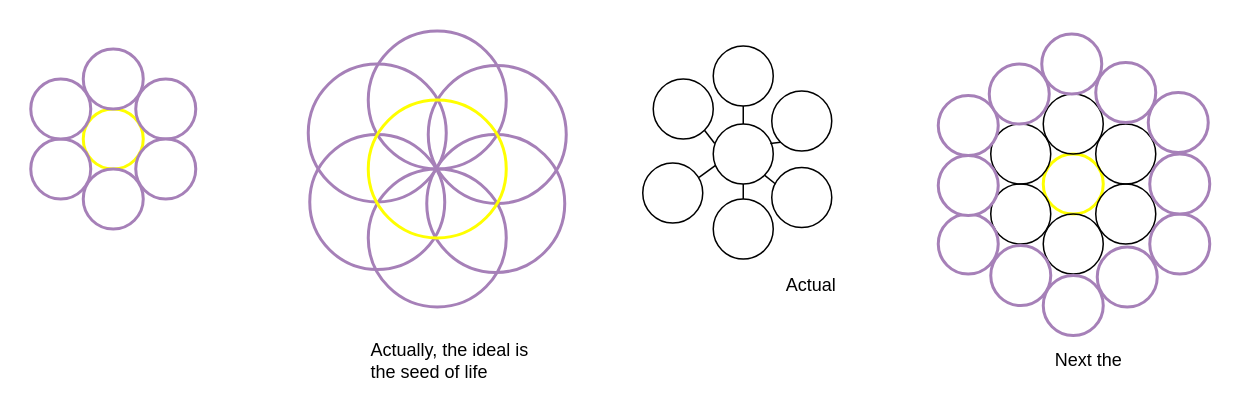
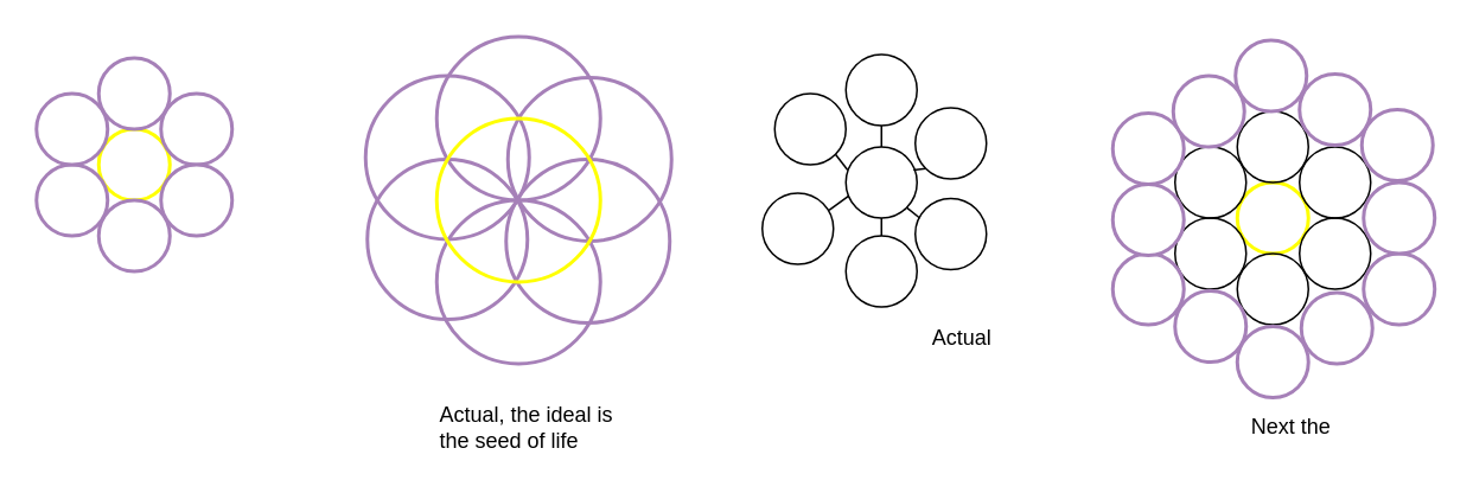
  <mxCell id="0" />
  <mxCell id="1" value="1st circle" parent="0" />
  <mxCell id="2" value="" style="group;strokeWidth=2;fillColor=default;" parent="1" vertex="1" connectable="0"><mxGeometry x="20" y="32" width="110" height="120" as="geometry" /></mxCell>
  <mxCell id="3" value="" style="ellipse;whiteSpace=wrap;html=1;aspect=fixed;fillColor=default;strokeColor=#FFFF00;strokeWidth=2;" parent="2" vertex="1"><mxGeometry x="35" y="40" width="40" height="40" as="geometry" /></mxCell>
  <mxCell id="4" value="" style="ellipse;whiteSpace=wrap;html=1;aspect=fixed;fillColor=default;strokeColor=#A680B8;strokeWidth=2;" parent="2" vertex="1"><mxGeometry x="35" y="80" width="40" height="40" as="geometry" /></mxCell>
  <mxCell id="5" value="" style="ellipse;whiteSpace=wrap;html=1;aspect=fixed;fillColor=default;strokeColor=#A680B8;strokeWidth=2;" parent="2" vertex="1"><mxGeometry x="70" y="20" width="40" height="40" as="geometry" /></mxCell>
  <mxCell id="6" value="" style="ellipse;whiteSpace=wrap;html=1;aspect=fixed;fillColor=default;strokeColor=#A680B8;strokeWidth=2;" parent="2" vertex="1"><mxGeometry x="70" y="60" width="40" height="40" as="geometry" /></mxCell>
  <mxCell id="7" value="" style="ellipse;whiteSpace=wrap;html=1;aspect=fixed;fillColor=default;strokeColor=#A680B8;strokeWidth=2;" parent="2" vertex="1"><mxGeometry y="60" width="40" height="40" as="geometry" /></mxCell>
  <mxCell id="8" value="" style="ellipse;whiteSpace=wrap;html=1;aspect=fixed;fillColor=default;strokeColor=#A680B8;strokeWidth=2;" parent="2" vertex="1"><mxGeometry y="20" width="40" height="40" as="geometry" /></mxCell>
  <mxCell id="9" value="" style="ellipse;whiteSpace=wrap;html=1;aspect=fixed;fillColor=default;strokeColor=#A680B8;strokeWidth=2;" parent="2" vertex="1"><mxGeometry x="35" width="40" height="40" as="geometry" /></mxCell>
  <mxCell id="10" value="" style="group" parent="1" vertex="1" connectable="0"><mxGeometry x="428" y="30" width="126" height="142" as="geometry" /></mxCell>
  <mxCell id="11" value="" style="ellipse;whiteSpace=wrap;html=1;aspect=fixed;fillColor=none;" parent="10" vertex="1"><mxGeometry y="78" width="40" height="40" as="geometry" /></mxCell>
  <mxCell id="12" value="" style="ellipse;whiteSpace=wrap;html=1;aspect=fixed;fillColor=none;" parent="10" vertex="1"><mxGeometry x="7" y="22" width="40" height="40" as="geometry" /></mxCell>
  <mxCell id="13" value="" style="ellipse;whiteSpace=wrap;html=1;aspect=fixed;fillColor=none;" parent="10" vertex="1"><mxGeometry x="47" y="102" width="40" height="40" as="geometry" /></mxCell>
  <mxCell id="14" value="" style="ellipse;whiteSpace=wrap;html=1;aspect=fixed;fillColor=none;" parent="10" vertex="1"><mxGeometry x="86" y="81" width="40" height="40" as="geometry" /></mxCell>
  <mxCell id="15" value="" style="ellipse;whiteSpace=wrap;html=1;aspect=fixed;fillColor=none;" parent="10" vertex="1"><mxGeometry x="86" y="30" width="40" height="40" as="geometry" /></mxCell>
  <mxCell id="16" value="" style="ellipse;whiteSpace=wrap;html=1;aspect=fixed;fillColor=none;" parent="10" vertex="1"><mxGeometry x="47" y="52" width="40" height="40" as="geometry" /></mxCell>
  <mxCell id="17" value="" style="ellipse;whiteSpace=wrap;html=1;aspect=fixed;fillColor=none;" parent="10" vertex="1"><mxGeometry x="47" width="40" height="40" as="geometry" /></mxCell>
  <mxCell id="18" value="" style="endArrow=none;html=1;rounded=0;exitX=0.5;exitY=0;exitDx=0;exitDy=0;entryX=0.5;entryY=1;entryDx=0;entryDy=0;" parent="10" source="13" target="16" edge="1"><mxGeometry width="50" height="50" relative="1" as="geometry"><mxPoint x="7" y="242" as="sourcePoint" /><mxPoint x="57" y="192" as="targetPoint" /></mxGeometry></mxCell>
  <mxCell id="19" value="" style="endArrow=none;html=1;rounded=0;entryX=0.938;entryY=0.238;entryDx=0;entryDy=0;entryPerimeter=0;exitX=0.038;exitY=0.688;exitDx=0;exitDy=0;exitPerimeter=0;" parent="10" source="16" target="11" edge="1"><mxGeometry width="50" height="50" relative="1" as="geometry"><mxPoint x="7" y="242" as="sourcePoint" /><mxPoint x="57" y="192" as="targetPoint" /></mxGeometry></mxCell>
  <mxCell id="20" value="" style="endArrow=none;html=1;rounded=0;entryX=1;entryY=1;entryDx=0;entryDy=0;exitX=0.025;exitY=0.325;exitDx=0;exitDy=0;exitPerimeter=0;" parent="10" source="16" target="12" edge="1"><mxGeometry width="50" height="50" relative="1" as="geometry"><mxPoint x="34" y="59" as="sourcePoint" /><mxPoint x="22" y="51" as="targetPoint" /></mxGeometry></mxCell>
  <mxCell id="21" value="" style="endArrow=none;html=1;rounded=0;entryX=0;entryY=1;entryDx=0;entryDy=0;exitX=0.95;exitY=0.325;exitDx=0;exitDy=0;exitPerimeter=0;" parent="10" source="16" target="15" edge="1"><mxGeometry width="50" height="50" relative="1" as="geometry"><mxPoint x="102" y="61" as="sourcePoint" /><mxPoint x="113.04" y="54" as="targetPoint" /></mxGeometry></mxCell>
  <mxCell id="22" value="" style="endArrow=none;html=1;rounded=0;exitX=1;exitY=1;exitDx=0;exitDy=0;entryX=0.063;entryY=0.275;entryDx=0;entryDy=0;entryPerimeter=0;" parent="10" source="16" target="14" edge="1"><mxGeometry width="50" height="50" relative="1" as="geometry"><mxPoint x="227" y="250" as="sourcePoint" /><mxPoint x="277" y="200" as="targetPoint" /></mxGeometry></mxCell>
  <mxCell id="23" value="" style="endArrow=none;html=1;rounded=0;exitX=0.5;exitY=1;exitDx=0;exitDy=0;entryX=0.5;entryY=0;entryDx=0;entryDy=0;" parent="10" source="17" target="16" edge="1"><mxGeometry width="50" height="50" relative="1" as="geometry"><mxPoint x="227" y="210" as="sourcePoint" /><mxPoint x="277" y="160" as="targetPoint" /></mxGeometry></mxCell>
  <mxCell id="24" value="" style="group" parent="1" vertex="1" connectable="0"><mxGeometry x="625" y="22" width="181" height="201" as="geometry" /></mxCell>
  <mxCell id="25" value="" style="group" parent="24" vertex="1" connectable="0"><mxGeometry x="35" y="40" width="110" height="120" as="geometry" /></mxCell>
  <mxCell id="26" value="" style="ellipse;whiteSpace=wrap;html=1;aspect=fixed;fillColor=default;strokeColor=#FFFF00;strokeWidth=2;" parent="25" vertex="1"><mxGeometry x="35" y="40" width="40" height="40" as="geometry" /></mxCell>
  <mxCell id="27" value="" style="ellipse;whiteSpace=wrap;html=1;aspect=fixed;fillColor=none;" parent="25" vertex="1"><mxGeometry x="35" y="80" width="40" height="40" as="geometry" /></mxCell>
  <mxCell id="28" value="" style="ellipse;whiteSpace=wrap;html=1;aspect=fixed;fillColor=none;" parent="25" vertex="1"><mxGeometry x="70" y="20" width="40" height="40" as="geometry" /></mxCell>
  <mxCell id="29" value="" style="ellipse;whiteSpace=wrap;html=1;aspect=fixed;fillColor=none;" parent="25" vertex="1"><mxGeometry x="70" y="60" width="40" height="40" as="geometry" /></mxCell>
  <mxCell id="30" value="" style="ellipse;whiteSpace=wrap;html=1;aspect=fixed;fillColor=none;" parent="25" vertex="1"><mxGeometry y="60" width="40" height="40" as="geometry" /></mxCell>
  <mxCell id="31" value="" style="ellipse;whiteSpace=wrap;html=1;aspect=fixed;fillColor=none;" parent="25" vertex="1"><mxGeometry y="20" width="40" height="40" as="geometry" /></mxCell>
  <mxCell id="32" value="" style="ellipse;whiteSpace=wrap;html=1;aspect=fixed;fillColor=none;" parent="25" vertex="1"><mxGeometry x="35" width="40" height="40" as="geometry" /></mxCell>
  <mxCell id="33" value="" style="ellipse;whiteSpace=wrap;html=1;aspect=fixed;fillColor=default;strokeColor=#A680B8;strokeWidth=2;" parent="24" vertex="1"><mxGeometry y="120" width="40" height="40" as="geometry" /></mxCell>
  <mxCell id="34" value="" style="ellipse;whiteSpace=wrap;html=1;aspect=fixed;fillColor=default;strokeColor=#A680B8;strokeWidth=2;" parent="24" vertex="1"><mxGeometry x="35" y="141" width="40" height="40" as="geometry" /></mxCell>
  <mxCell id="35" value="" style="ellipse;whiteSpace=wrap;html=1;aspect=fixed;fillColor=default;strokeColor=#A680B8;strokeWidth=2;" parent="24" vertex="1"><mxGeometry x="70" y="161" width="40" height="40" as="geometry" /></mxCell>
  <mxCell id="36" value="" style="ellipse;whiteSpace=wrap;html=1;aspect=fixed;fillColor=default;strokeColor=#A680B8;strokeWidth=2;" parent="24" vertex="1"><mxGeometry x="106" y="142" width="40" height="40" as="geometry" /></mxCell>
  <mxCell id="37" value="" style="ellipse;whiteSpace=wrap;html=1;aspect=fixed;fillColor=default;strokeColor=#A680B8;strokeWidth=2;" parent="24" vertex="1"><mxGeometry x="141" y="120" width="40" height="40" as="geometry" /></mxCell>
  <mxCell id="38" value="" style="ellipse;whiteSpace=wrap;html=1;aspect=fixed;fillColor=default;strokeColor=#A680B8;strokeWidth=2;" parent="24" vertex="1"><mxGeometry y="81" width="40" height="40" as="geometry" /></mxCell>
  <mxCell id="39" value="" style="ellipse;whiteSpace=wrap;html=1;aspect=fixed;fillColor=default;strokeColor=#A680B8;strokeWidth=2;" parent="24" vertex="1"><mxGeometry y="41" width="40" height="40" as="geometry" /></mxCell>
  <mxCell id="40" value="" style="ellipse;whiteSpace=wrap;html=1;aspect=fixed;fillColor=default;strokeColor=#A680B8;strokeWidth=2;" parent="24" vertex="1"><mxGeometry x="34" y="20" width="40" height="40" as="geometry" /></mxCell>
  <mxCell id="41" value="" style="ellipse;whiteSpace=wrap;html=1;aspect=fixed;fillColor=default;strokeColor=#A680B8;strokeWidth=2;" parent="24" vertex="1"><mxGeometry x="69" width="40" height="40" as="geometry" /></mxCell>
  <mxCell id="42" value="" style="ellipse;whiteSpace=wrap;html=1;aspect=fixed;fillColor=default;strokeColor=#A680B8;strokeWidth=2;" parent="24" vertex="1"><mxGeometry x="141" y="80" width="40" height="40" as="geometry" /></mxCell>
  <mxCell id="43" value="" style="ellipse;whiteSpace=wrap;html=1;aspect=fixed;fillColor=default;strokeColor=#A680B8;strokeWidth=2;" parent="24" vertex="1"><mxGeometry x="140" y="39" width="40" height="40" as="geometry" /></mxCell>
  <mxCell id="44" value="" style="ellipse;whiteSpace=wrap;html=1;aspect=fixed;fillColor=default;strokeColor=#A680B8;strokeWidth=2;" parent="24" vertex="1"><mxGeometry x="105" y="19" width="40" height="40" as="geometry" /></mxCell>
  <mxCell id="45" value="Actual" style="text;html=1;align=center;verticalAlign=middle;resizable=0;points=[];autosize=1;strokeColor=none;fillColor=none;fontColor=#000000;" parent="1" vertex="1"><mxGeometry x="515" y="180" width="50" height="20" as="geometry" /></mxCell>
  <mxCell id="46" value="Next the&lt;br&gt;" style="text;html=1;align=center;verticalAlign=middle;resizable=0;points=[];autosize=1;strokeColor=none;fillColor=none;fontColor=#000000;" parent="1" vertex="1"><mxGeometry x="690" y="230" width="70" height="20" as="geometry" /></mxCell>
- <mxCell id="47" value="Actually, the ideal is&amp;nbsp;&lt;br&gt;the seed of life" style="text;html=1;align=left;verticalAlign=middle;resizable=0;points=[];autosize=1;strokeColor=none;fillColor=none;fontColor=#000000;" parent="1" vertex="1"><mxGeometry x="245" y="225" width="120" height="30" as="geometry" /></mxCell>
+ <mxCell id="47" value="Actual, the ideal is&amp;nbsp;&lt;br&gt;the seed of life" style="text;html=1;align=left;verticalAlign=middle;resizable=0;points=[];autosize=1;strokeColor=none;fillColor=none;fontColor=#000000;" parent="1" vertex="1"><mxGeometry x="245" y="225" width="120" height="30" as="geometry" /></mxCell>
  <mxCell id="48" value="2nd circle" parent="0" />
  <mxCell id="49" value="lines" style="" parent="0" />
  <mxCell id="50" value="" style="group" vertex="1" connectable="0" parent="49"><mxGeometry x="205" y="20" width="172" height="184" as="geometry" /></mxCell>
  <mxCell id="51" value="" style="ellipse;whiteSpace=wrap;html=1;fillColor=none;aspect=fixed;strokeColor=#A680B8;strokeWidth=2;" vertex="1" parent="50"><mxGeometry x="80" y="23" width="92" height="92" as="geometry" /></mxCell>
  <mxCell id="52" value="" style="ellipse;whiteSpace=wrap;html=1;fillColor=none;aspect=fixed;strokeColor=#A680B8;strokeWidth=2;" vertex="1" parent="50"><mxGeometry x="79" y="69" width="92" height="92" as="geometry" /></mxCell>
  <mxCell id="53" value="" style="ellipse;whiteSpace=wrap;html=1;fillColor=none;aspect=fixed;strokeColor=#A680B8;strokeWidth=2;" vertex="1" parent="50"><mxGeometry x="40" y="92" width="92" height="92" as="geometry" /></mxCell>
  <mxCell id="54" value="" style="ellipse;whiteSpace=wrap;html=1;fillColor=none;aspect=fixed;strokeColor=#A680B8;strokeWidth=2;" vertex="1" parent="50"><mxGeometry x="1" y="69" width="90" height="90" as="geometry" /></mxCell>
  <mxCell id="55" value="" style="ellipse;whiteSpace=wrap;html=1;fillColor=none;aspect=fixed;strokeColor=#A680B8;strokeWidth=2;" vertex="1" parent="50"><mxGeometry y="22" width="92" height="92" as="geometry" /></mxCell>
  <mxCell id="56" value="" style="ellipse;whiteSpace=wrap;html=1;fillColor=none;aspect=fixed;strokeColor=#A680B8;strokeWidth=2;" vertex="1" parent="50"><mxGeometry x="40" width="92" height="92" as="geometry" /></mxCell>
  <mxCell id="57" value="" style="ellipse;whiteSpace=wrap;html=1;fillColor=none;aspect=fixed;strokeColor=#FFFF00;strokeWidth=2;" vertex="1" parent="50"><mxGeometry x="40" y="46" width="92" height="92" as="geometry" /></mxCell>
